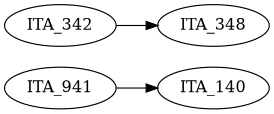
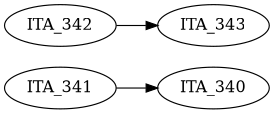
  digraph {
    rankdir=LR
    edge [color=black]
-   ITA_341 [label=ITA_941]
-   ITA_340 [label=ITA_140]
+   ITA_341
+   ITA_340
    ITA_342
-   ITA_343 [label=ITA_348]
+   ITA_343
    ITA_341 -> ITA_340
    ITA_342 -> ITA_343
  }
